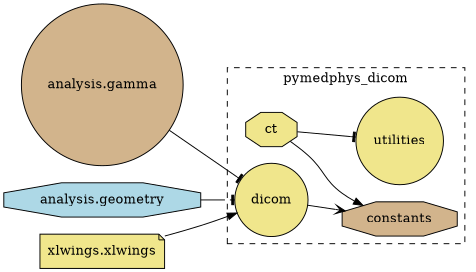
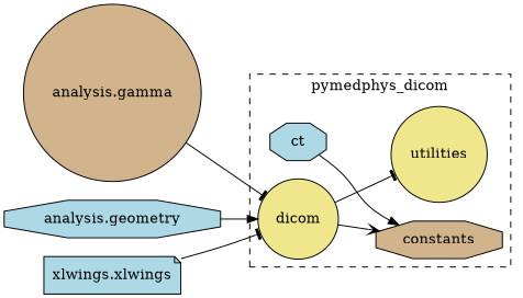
  strict digraph {
    rankdir=LR
    node [fillcolor=khaki shape=circle style=filled]
    edge [arrowhead=tee]
    n1 [fillcolor=tan label="analysis.gamma"]
    n2 [fillcolor=lightblue label="analysis.geometry" shape=octagon]
-   n3 [label="xlwings.xlwings" shape=note]
+   n3 [fillcolor=lightblue label="xlwings.xlwings" shape=note]
    n4 [fillcolor=tan label=constants shape=octagon]
    n5 [label=utilities]
-   n6 [label=ct shape=octagon]
+   n6 [fillcolor=lightblue label=ct shape=octagon]
    n7 [label=dicom]
    subgraph sub_1 {
      rank=same
      n1
      n2
      n3
    }
    subgraph cluster_2 {
      label=pymedphys_dicom
      style=dashed
      subgraph sub_3 {
        label=pymedphys_dicom
        rank=same
        style=dashed
        n4
        n5
      }
      subgraph sub_4 {
        label=pymedphys_dicom
        rank=same
        style=dashed
        n6
        n7
      }
    }
    n1 -> n7
-   n2 -> n7
-   n3 -> n7 [arrowhead=normal]
+   n2 -> n7 [arrowhead=normal]
+   n3 -> n7
    n6 -> n4 [arrowhead=normal]
    n7 -> n4 [arrowhead=vee]
-   n6 -> n5
+   n7 -> n5
  }
